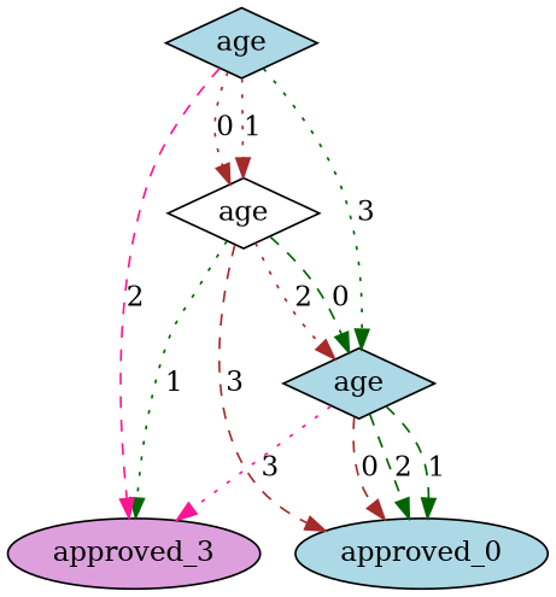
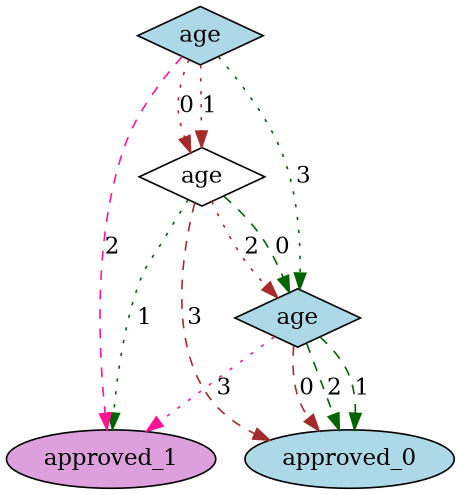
  digraph {
    node [style=filled fillcolor=lightblue shape=diamond]
    edge [color=darkgreen style=dotted]
-   n1 [label=approved_3 fillcolor=plum shape=""]
+   n1 [label=approved_1 fillcolor=plum shape=""]
    n2 [label=approved_0 shape=""]
    n3 [label=age]
    n4 [label=age fillcolor=white]
    n5 [label=age]
    n3 -> n1 [label=3 color=deeppink]
    n3 -> n2 [label=2 style=dashed]
    n3 -> n2 [label=1 style=dashed]
    n3 -> n2 [label=0 color=brown style=dashed]
    n4 -> n1 [label=1]
    n4 -> n2 [label=3 color=brown style=dashed]
    n4 -> n3 [label=2 color=brown]
    n4 -> n3 [label=0 style=dashed]
    n5 -> n1 [label=2 color=deeppink style=dashed]
    n5 -> n3 [label=3]
    n5 -> n4 [label=1 color=brown]
    n5 -> n4 [label=0 color=brown]
  }
